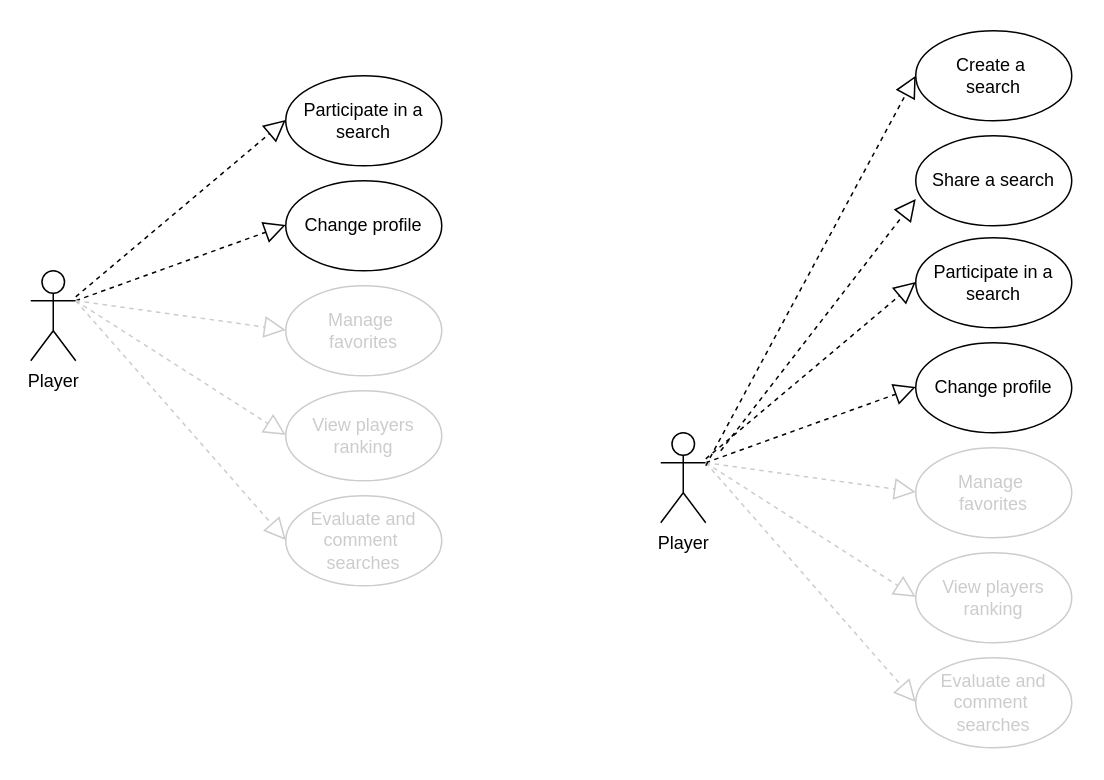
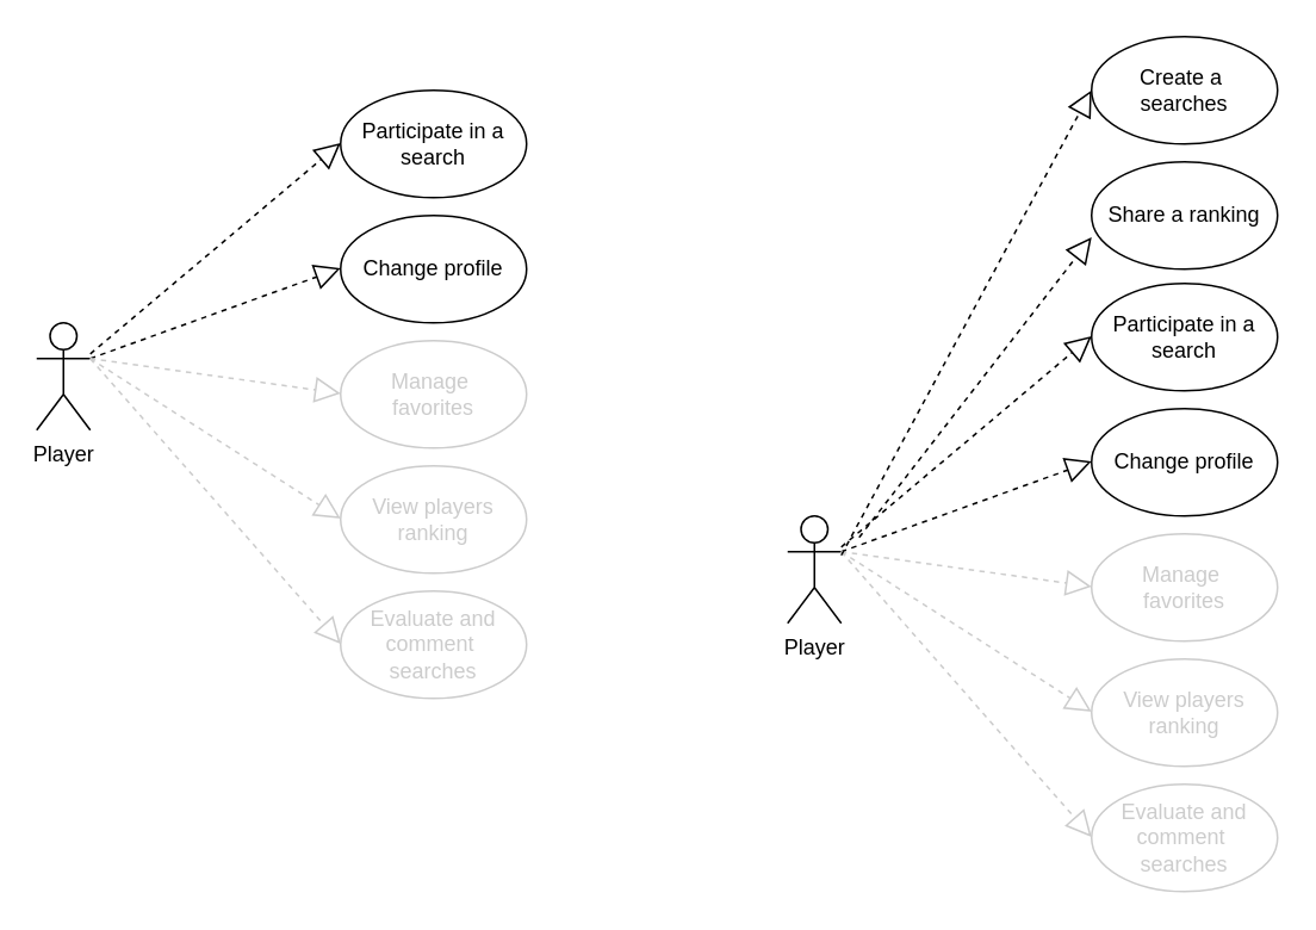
  <mxCell id="0" />
  <mxCell id="1" parent="0" />
  <mxCell id="2" value="Player" style="shape=umlActor;verticalLabelPosition=bottom;verticalAlign=top;html=1;outlineConnect=0;" vertex="1" parent="1"><mxGeometry x="20" y="180" width="30" height="60" as="geometry" /></mxCell>
  <mxCell id="3" value="&lt;div&gt;Participate in a search&lt;/div&gt;" style="ellipse;whiteSpace=wrap;html=1;" vertex="1" parent="1"><mxGeometry x="190" y="50" width="104" height="60" as="geometry" /></mxCell>
  <mxCell id="4" value="&lt;div&gt;Change profile&lt;/div&gt;" style="ellipse;whiteSpace=wrap;html=1;" vertex="1" parent="1"><mxGeometry x="190" y="120" width="104" height="60" as="geometry" /></mxCell>
  <mxCell id="5" value="&lt;div&gt;Manage&amp;nbsp;&lt;/div&gt;&lt;div&gt;favorites&lt;/div&gt;" style="ellipse;whiteSpace=wrap;html=1;fontColor=#CCCCCC;labelBorderColor=none;labelBackgroundColor=none;strokeColor=#CCCCCC;" vertex="1" parent="1"><mxGeometry x="190" y="190" width="104" height="60" as="geometry" /></mxCell>
  <mxCell id="6" value="&lt;div&gt;&lt;span&gt;View players ranking&lt;/span&gt;&lt;br&gt;&lt;/div&gt;" style="ellipse;whiteSpace=wrap;html=1;align=center;verticalAlign=middle;fontColor=#CCCCCC;strokeColor=#CCCCCC;" vertex="1" parent="1"><mxGeometry x="190" y="260" width="104" height="60" as="geometry" /></mxCell>
  <mxCell id="7" value="&lt;div&gt;Evaluate and comment&amp;nbsp;&lt;/div&gt;&lt;div&gt;searches&lt;br&gt;&lt;/div&gt;" style="ellipse;whiteSpace=wrap;html=1;align=center;verticalAlign=middle;fontColor=#CCCCCC;strokeColor=#CCCCCC;" vertex="1" parent="1"><mxGeometry x="190" y="330" width="104" height="60" as="geometry" /></mxCell>
  <mxCell id="8" value="" style="endArrow=block;dashed=1;endFill=0;endSize=12;html=1;fontColor=#CCCCCC;" edge="1" parent="1" source="2"><mxGeometry width="160" relative="1" as="geometry"><mxPoint x="30" y="79.5" as="sourcePoint" /><mxPoint x="190" y="79.5" as="targetPoint" /></mxGeometry></mxCell>
  <mxCell id="9" value="" style="endArrow=block;dashed=1;endFill=0;endSize=12;html=1;fontColor=#CCCCCC;exitX=1;exitY=0.333;exitDx=0;exitDy=0;exitPerimeter=0;" edge="1" parent="1" source="2"><mxGeometry width="160" relative="1" as="geometry"><mxPoint x="30" y="149.5" as="sourcePoint" /><mxPoint x="190" y="149.5" as="targetPoint" /></mxGeometry></mxCell>
  <mxCell id="10" value="" style="endArrow=block;dashed=1;endFill=0;endSize=12;html=1;fontColor=#CCCCCC;strokeColor=#CCCCCC;" edge="1" parent="1"><mxGeometry width="160" relative="1" as="geometry"><mxPoint x="50" y="200" as="sourcePoint" /><mxPoint x="190" y="219.5" as="targetPoint" /></mxGeometry></mxCell>
  <mxCell id="11" value="" style="endArrow=block;dashed=1;endFill=0;endSize=12;html=1;fontColor=#CCCCCC;strokeColor=#CCCCCC;" edge="1" parent="1"><mxGeometry width="160" relative="1" as="geometry"><mxPoint x="50" y="200" as="sourcePoint" /><mxPoint x="190" y="289.5" as="targetPoint" /></mxGeometry></mxCell>
  <mxCell id="12" value="" style="endArrow=block;dashed=1;endFill=0;endSize=12;html=1;fontColor=#CCCCCC;strokeColor=#CCCCCC;" edge="1" parent="1"><mxGeometry width="160" relative="1" as="geometry"><mxPoint x="50" y="200" as="sourcePoint" /><mxPoint x="190" y="359.5" as="targetPoint" /></mxGeometry></mxCell>
  <mxCell id="13" value="Player" style="shape=umlActor;verticalLabelPosition=bottom;verticalAlign=top;html=1;outlineConnect=0;" vertex="1" parent="1"><mxGeometry x="440" y="288" width="30" height="60" as="geometry" /></mxCell>
  <mxCell id="14" value="&lt;div&gt;Participate in a search&lt;/div&gt;" style="ellipse;whiteSpace=wrap;html=1;" vertex="1" parent="1"><mxGeometry x="610" y="158" width="104" height="60" as="geometry" /></mxCell>
  <mxCell id="15" value="&lt;div&gt;Change profile&lt;/div&gt;" style="ellipse;whiteSpace=wrap;html=1;" vertex="1" parent="1"><mxGeometry x="610" y="228" width="104" height="60" as="geometry" /></mxCell>
  <mxCell id="16" value="&lt;div&gt;Manage&amp;nbsp;&lt;/div&gt;&lt;div&gt;favorites&lt;/div&gt;" style="ellipse;whiteSpace=wrap;html=1;fontColor=#CCCCCC;labelBorderColor=none;labelBackgroundColor=none;strokeColor=#CCCCCC;" vertex="1" parent="1"><mxGeometry x="610" y="298" width="104" height="60" as="geometry" /></mxCell>
  <mxCell id="17" value="&lt;div&gt;&lt;span&gt;View players ranking&lt;/span&gt;&lt;br&gt;&lt;/div&gt;" style="ellipse;whiteSpace=wrap;html=1;align=center;verticalAlign=middle;fontColor=#CCCCCC;strokeColor=#CCCCCC;" vertex="1" parent="1"><mxGeometry x="610" y="368" width="104" height="60" as="geometry" /></mxCell>
  <mxCell id="18" value="&lt;div&gt;Evaluate and comment&amp;nbsp;&lt;/div&gt;&lt;div&gt;searches&lt;br&gt;&lt;/div&gt;" style="ellipse;whiteSpace=wrap;html=1;align=center;verticalAlign=middle;fontColor=#CCCCCC;strokeColor=#CCCCCC;" vertex="1" parent="1"><mxGeometry x="610" y="438" width="104" height="60" as="geometry" /></mxCell>
  <mxCell id="19" value="" style="endArrow=block;dashed=1;endFill=0;endSize=12;html=1;fontColor=#CCCCCC;" edge="1" parent="1" source="13"><mxGeometry width="160" relative="1" as="geometry"><mxPoint x="450" y="187.5" as="sourcePoint" /><mxPoint x="610" y="187.5" as="targetPoint" /></mxGeometry></mxCell>
  <mxCell id="20" value="" style="endArrow=block;dashed=1;endFill=0;endSize=12;html=1;fontColor=#CCCCCC;exitX=1;exitY=0.333;exitDx=0;exitDy=0;exitPerimeter=0;" edge="1" parent="1" source="13"><mxGeometry width="160" relative="1" as="geometry"><mxPoint x="450" y="257.5" as="sourcePoint" /><mxPoint x="610" y="257.5" as="targetPoint" /></mxGeometry></mxCell>
  <mxCell id="21" value="" style="endArrow=block;dashed=1;endFill=0;endSize=12;html=1;fontColor=#CCCCCC;strokeColor=#CCCCCC;" edge="1" parent="1"><mxGeometry width="160" relative="1" as="geometry"><mxPoint x="470" y="308" as="sourcePoint" /><mxPoint x="610" y="327.5" as="targetPoint" /></mxGeometry></mxCell>
  <mxCell id="22" value="" style="endArrow=block;dashed=1;endFill=0;endSize=12;html=1;fontColor=#CCCCCC;strokeColor=#CCCCCC;" edge="1" parent="1"><mxGeometry width="160" relative="1" as="geometry"><mxPoint x="470" y="308" as="sourcePoint" /><mxPoint x="610" y="397.5" as="targetPoint" /></mxGeometry></mxCell>
  <mxCell id="23" value="" style="endArrow=block;dashed=1;endFill=0;endSize=12;html=1;fontColor=#CCCCCC;strokeColor=#CCCCCC;" edge="1" parent="1"><mxGeometry width="160" relative="1" as="geometry"><mxPoint x="470" y="308" as="sourcePoint" /><mxPoint x="610" y="467.5" as="targetPoint" /></mxGeometry></mxCell>
- <mxCell id="24" value="&lt;div&gt;Create a&amp;nbsp;&lt;/div&gt;&lt;div&gt;search&lt;/div&gt;" style="ellipse;whiteSpace=wrap;html=1;" vertex="1" parent="1"><mxGeometry x="610" y="20" width="104" height="60" as="geometry" /></mxCell>
- <mxCell id="25" value="&lt;div&gt;Share a search&lt;/div&gt;" style="ellipse;whiteSpace=wrap;html=1;" vertex="1" parent="1"><mxGeometry x="610" y="90" width="104" height="60" as="geometry" /></mxCell>
+ <mxCell id="24" value="&lt;div&gt;Create a&amp;nbsp;&lt;/div&gt;&lt;div&gt;searches&lt;/div&gt;" style="ellipse;whiteSpace=wrap;html=1;" vertex="1" parent="1"><mxGeometry x="610" y="20" width="104" height="60" as="geometry" /></mxCell>
+ <mxCell id="25" value="&lt;div&gt;Share a ranking&lt;/div&gt;" style="ellipse;whiteSpace=wrap;html=1;" vertex="1" parent="1"><mxGeometry x="610" y="90" width="104" height="60" as="geometry" /></mxCell>
  <mxCell id="26" value="" style="endArrow=block;dashed=1;endFill=0;endSize=12;html=1;fontColor=#CCCCCC;" edge="1" parent="1"><mxGeometry width="160" relative="1" as="geometry"><mxPoint x="470" y="310" as="sourcePoint" /><mxPoint x="610" y="50" as="targetPoint" /></mxGeometry></mxCell>
  <mxCell id="27" value="" style="endArrow=block;dashed=1;endFill=0;endSize=12;html=1;fontColor=#CCCCCC;" edge="1" parent="1"><mxGeometry width="160" relative="1" as="geometry"><mxPoint x="480" y="300" as="sourcePoint" /><mxPoint x="610" y="132.13" as="targetPoint" /></mxGeometry></mxCell>
